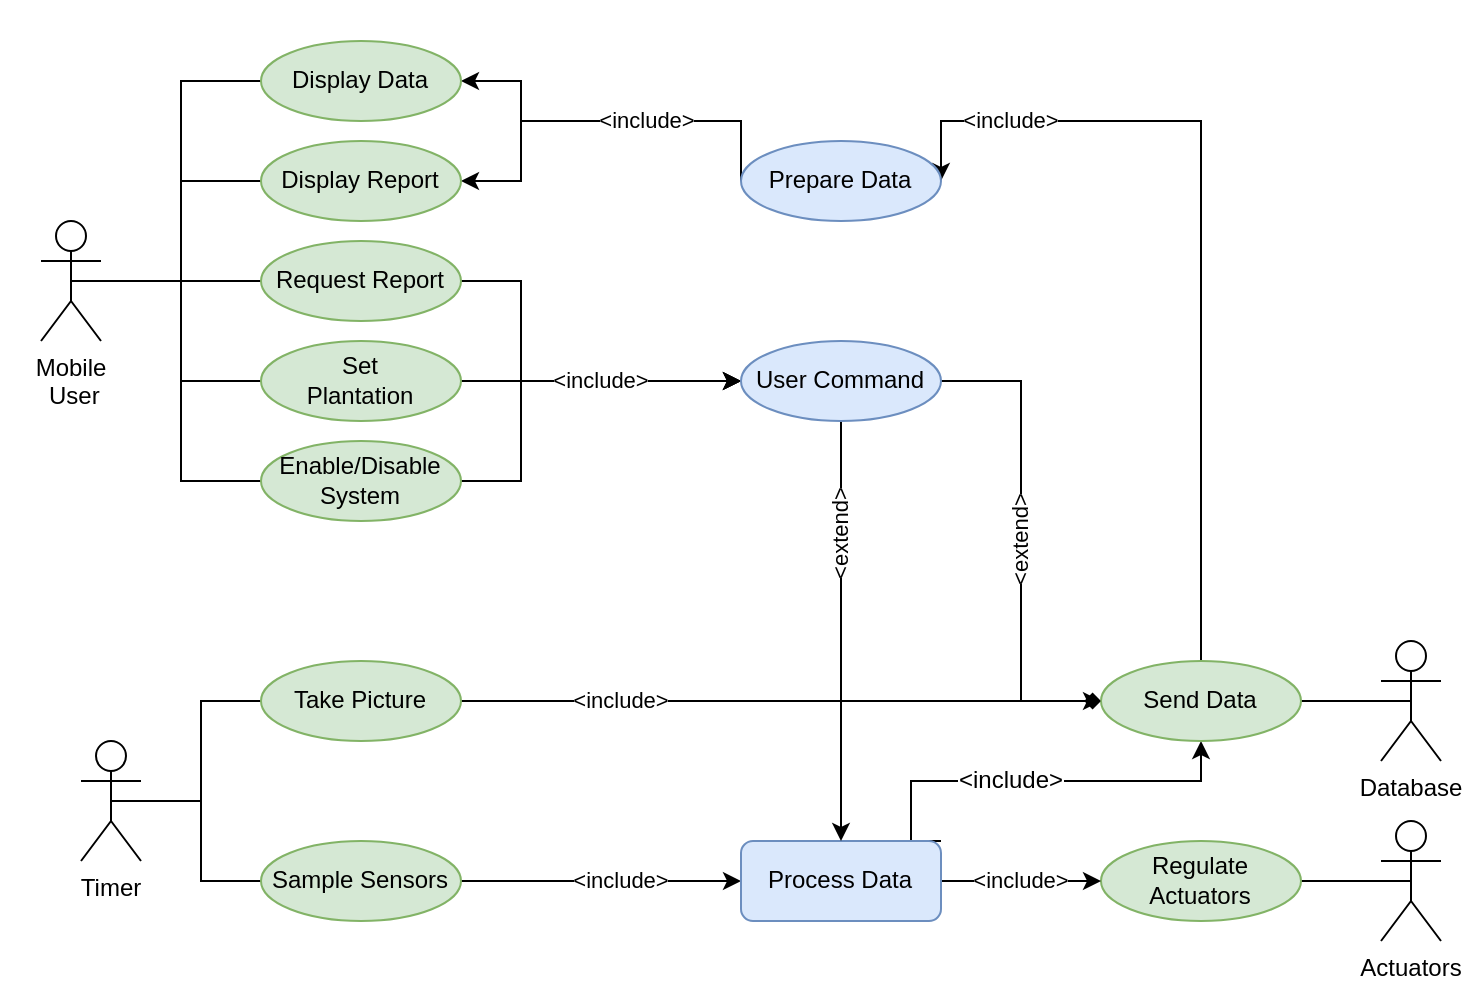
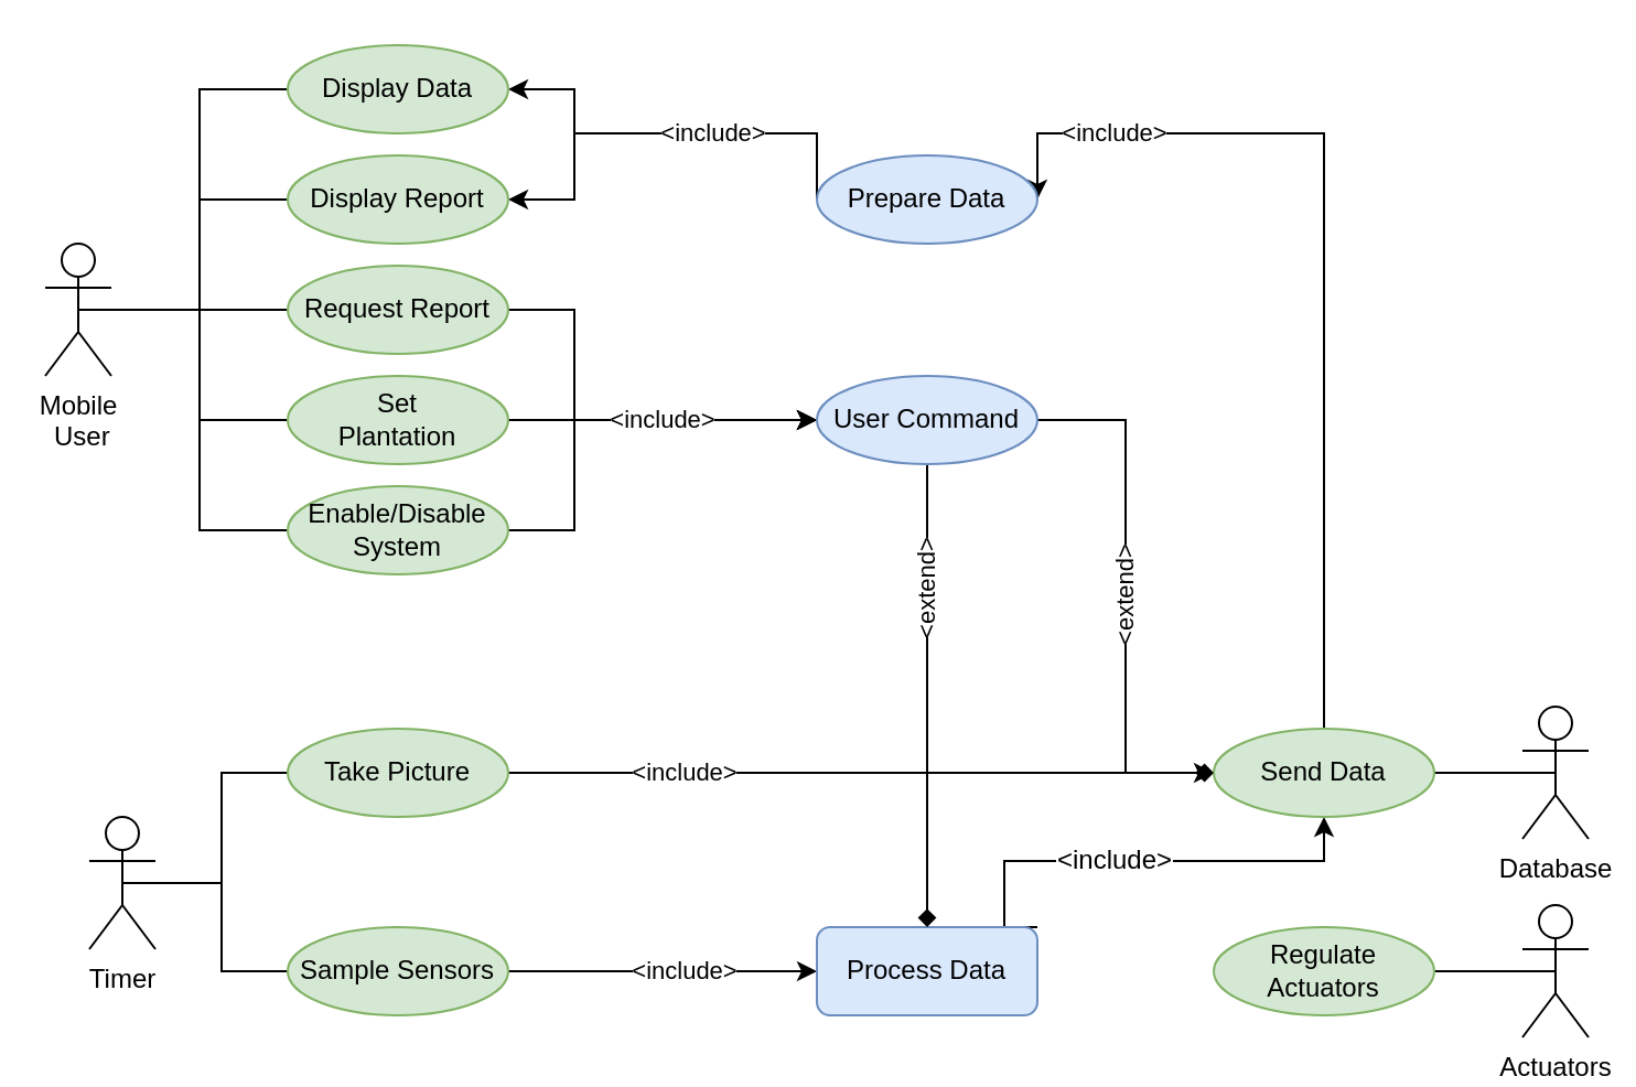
  <mxCell id="0" />
  <mxCell id="1" parent="0" />
  <mxCell id="2" style="edgeStyle=orthogonalEdgeStyle;rounded=0;orthogonalLoop=1;jettySize=auto;html=1;exitX=0.5;exitY=0.5;exitDx=0;exitDy=0;exitPerimeter=0;entryX=0;entryY=0.5;entryDx=0;entryDy=0;endArrow=none;endFill=0;" parent="1" source="7" target="11" edge="1"><mxGeometry relative="1" as="geometry" /></mxCell>
  <mxCell id="3" style="edgeStyle=orthogonalEdgeStyle;rounded=0;orthogonalLoop=1;jettySize=auto;html=1;exitX=0.5;exitY=0.5;exitDx=0;exitDy=0;exitPerimeter=0;entryX=0;entryY=0.5;entryDx=0;entryDy=0;endArrow=none;endFill=0;" parent="1" source="7" target="9" edge="1"><mxGeometry relative="1" as="geometry" /></mxCell>
  <mxCell id="4" style="edgeStyle=orthogonalEdgeStyle;rounded=0;orthogonalLoop=1;jettySize=auto;html=1;exitX=0.5;exitY=0.5;exitDx=0;exitDy=0;exitPerimeter=0;entryX=0;entryY=0.5;entryDx=0;entryDy=0;endArrow=none;endFill=0;" parent="1" source="7" target="13" edge="1"><mxGeometry relative="1" as="geometry" /></mxCell>
  <mxCell id="5" style="edgeStyle=orthogonalEdgeStyle;rounded=0;orthogonalLoop=1;jettySize=auto;html=1;exitX=0.5;exitY=0.5;exitDx=0;exitDy=0;exitPerimeter=0;entryX=0;entryY=0.5;entryDx=0;entryDy=0;endArrow=none;endFill=0;" parent="1" source="7" target="32" edge="1"><mxGeometry relative="1" as="geometry" /></mxCell>
  <mxCell id="6" style="edgeStyle=orthogonalEdgeStyle;rounded=0;orthogonalLoop=1;jettySize=auto;html=1;exitX=0.5;exitY=0.5;exitDx=0;exitDy=0;exitPerimeter=0;entryX=0;entryY=0.5;entryDx=0;entryDy=0;endArrow=none;endFill=0;" parent="1" source="7" target="34" edge="1"><mxGeometry relative="1" as="geometry"><Array as="points"><mxPoint x="90" y="140" /><mxPoint x="90" y="90" /></Array></mxGeometry></mxCell>
  <mxCell id="7" value="Mobile&lt;br&gt;&amp;nbsp;User" style="shape=umlActor;verticalLabelPosition=bottom;verticalAlign=top;html=1;outlineConnect=0;" parent="1" vertex="1"><mxGeometry x="20" y="110" width="30" height="60" as="geometry" /></mxCell>
  <mxCell id="8" style="edgeStyle=orthogonalEdgeStyle;rounded=0;orthogonalLoop=1;jettySize=auto;html=1;exitX=1;exitY=0.5;exitDx=0;exitDy=0;entryX=0;entryY=0.5;entryDx=0;entryDy=0;" edge="1" parent="1" source="9" target="38"><mxGeometry relative="1" as="geometry"><Array as="points"><mxPoint x="260" y="140" /><mxPoint x="260" y="190" /></Array></mxGeometry></mxCell>
  <mxCell id="9" value="Request Report" style="ellipse;whiteSpace=wrap;html=1;fillColor=#d5e8d4;strokeColor=#82b366;" parent="1" vertex="1"><mxGeometry x="130" y="120" width="100" height="40" as="geometry" /></mxCell>
  <mxCell id="10" style="edgeStyle=orthogonalEdgeStyle;rounded=0;orthogonalLoop=1;jettySize=auto;html=1;entryX=0;entryY=0.5;entryDx=0;entryDy=0;" edge="1" parent="1" source="11" target="38"><mxGeometry relative="1" as="geometry" /></mxCell>
  <mxCell id="11" value="Set&lt;br&gt;Plantation" style="ellipse;whiteSpace=wrap;html=1;fillColor=#d5e8d4;strokeColor=#82b366;" parent="1" vertex="1"><mxGeometry x="130" y="170" width="100" height="40" as="geometry" /></mxCell>
  <mxCell id="12" value="&amp;lt;include&amp;gt;" style="edgeStyle=orthogonalEdgeStyle;rounded=0;orthogonalLoop=1;jettySize=auto;html=1;exitX=1;exitY=0.5;exitDx=0;exitDy=0;entryX=0;entryY=0.5;entryDx=0;entryDy=0;startArrow=none;startFill=0;endArrow=classic;endFill=1;" parent="1" target="38" edge="1"><mxGeometry x="0.263" relative="1" as="geometry"><Array as="points"><mxPoint x="260" y="240" /><mxPoint x="260" y="190" /><mxPoint x="370" y="190" /></Array><mxPoint x="230" y="240" as="sourcePoint" /><mxPoint as="offset" /></mxGeometry></mxCell>
  <mxCell id="13" value="Enable/Disable&lt;br&gt;System" style="ellipse;whiteSpace=wrap;html=1;fillColor=#d5e8d4;strokeColor=#82b366;" parent="1" vertex="1"><mxGeometry x="130" y="220" width="100" height="40" as="geometry" /></mxCell>
  <mxCell id="14" style="edgeStyle=orthogonalEdgeStyle;rounded=0;orthogonalLoop=1;jettySize=auto;html=1;exitX=0.5;exitY=0.5;exitDx=0;exitDy=0;exitPerimeter=0;entryX=0;entryY=0.5;entryDx=0;entryDy=0;endArrow=none;endFill=0;" parent="1" source="16" target="18" edge="1"><mxGeometry relative="1" as="geometry" /></mxCell>
  <mxCell id="15" style="edgeStyle=orthogonalEdgeStyle;rounded=0;orthogonalLoop=1;jettySize=auto;html=1;exitX=0.5;exitY=0.5;exitDx=0;exitDy=0;exitPerimeter=0;entryX=0;entryY=0.5;entryDx=0;entryDy=0;endArrow=none;endFill=0;" parent="1" source="16" target="20" edge="1"><mxGeometry relative="1" as="geometry" /></mxCell>
  <mxCell id="16" value="Timer" style="shape=umlActor;verticalLabelPosition=bottom;verticalAlign=top;html=1;outlineConnect=0;" parent="1" vertex="1"><mxGeometry x="40" y="370" width="30" height="60" as="geometry" /></mxCell>
  <mxCell id="17" value="&amp;lt;include&amp;gt;" style="edgeStyle=orthogonalEdgeStyle;rounded=0;orthogonalLoop=1;jettySize=auto;html=1;entryX=0;entryY=0.5;entryDx=0;entryDy=0;endArrow=diamond;" parent="1" source="18" target="28" edge="1"><mxGeometry x="-0.5" relative="1" as="geometry"><Array as="points"><mxPoint x="550" y="350" /></Array><mxPoint as="offset" /></mxGeometry></mxCell>
  <mxCell id="18" value="Take Picture" style="ellipse;whiteSpace=wrap;html=1;fillColor=#d5e8d4;strokeColor=#82b366;" parent="1" vertex="1"><mxGeometry x="130" y="330" width="100" height="40" as="geometry" /></mxCell>
  <mxCell id="19" value="&amp;lt;include&amp;gt;" style="edgeStyle=orthogonalEdgeStyle;rounded=0;orthogonalLoop=1;jettySize=auto;html=1;entryX=0;entryY=0.5;entryDx=0;entryDy=0;" parent="1" source="20" target="30" edge="1"><mxGeometry x="0.143" relative="1" as="geometry"><mxPoint as="offset" /></mxGeometry></mxCell>
  <mxCell id="20" value="Sample Sensors" style="ellipse;whiteSpace=wrap;html=1;fillColor=#d5e8d4;strokeColor=#82b366;" parent="1" vertex="1"><mxGeometry x="130" y="420" width="100" height="40" as="geometry" /></mxCell>
  <mxCell id="21" style="edgeStyle=orthogonalEdgeStyle;rounded=0;orthogonalLoop=1;jettySize=auto;html=1;exitX=0.5;exitY=0.5;exitDx=0;exitDy=0;exitPerimeter=0;entryX=1;entryY=0.5;entryDx=0;entryDy=0;startArrow=none;startFill=0;endArrow=none;endFill=0;" parent="1" source="22" target="23" edge="1"><mxGeometry relative="1" as="geometry" /></mxCell>
  <mxCell id="22" value="Actuators" style="shape=umlActor;verticalLabelPosition=bottom;verticalAlign=top;html=1;outlineConnect=0;" parent="1" vertex="1"><mxGeometry x="690" y="410" width="30" height="60" as="geometry" /></mxCell>
  <mxCell id="23" value="Regulate Actuators" style="ellipse;whiteSpace=wrap;html=1;fillColor=#d5e8d4;strokeColor=#82b366;" parent="1" vertex="1"><mxGeometry x="550" y="420" width="100" height="40" as="geometry" /></mxCell>
  <mxCell id="24" style="edgeStyle=orthogonalEdgeStyle;rounded=0;orthogonalLoop=1;jettySize=auto;html=1;exitX=0.5;exitY=0.5;exitDx=0;exitDy=0;exitPerimeter=0;entryX=1;entryY=0.5;entryDx=0;entryDy=0;startArrow=none;startFill=0;endArrow=none;endFill=0;" parent="1" source="25" target="28" edge="1"><mxGeometry relative="1" as="geometry" /></mxCell>
  <mxCell id="25" value="Database" style="shape=umlActor;verticalLabelPosition=bottom;verticalAlign=top;html=1;outlineConnect=0;" parent="1" vertex="1"><mxGeometry x="690" y="320" width="30" height="60" as="geometry" /></mxCell>
  <mxCell id="26" value="&amp;lt;include&amp;gt;" style="edgeStyle=orthogonalEdgeStyle;rounded=0;orthogonalLoop=1;jettySize=auto;html=1;entryX=1;entryY=0.5;entryDx=0;entryDy=0;startArrow=none;startFill=0;endArrow=classic;endFill=1;" parent="1" source="28" target="35" edge="1"><mxGeometry x="0.692" relative="1" as="geometry"><Array as="points"><mxPoint x="600" y="60" /></Array><mxPoint x="-1" as="offset" /></mxGeometry></mxCell>
  <mxCell id="27" value="&amp;lt;include&amp;gt;" style="edgeStyle=orthogonalEdgeStyle;rounded=0;orthogonalLoop=1;jettySize=auto;html=1;entryX=1;entryY=0;entryDx=0;entryDy=0;fontSize=12;startArrow=classic;startFill=1;endArrow=none;endFill=0;strokeWidth=1;" parent="1" source="28" target="30" edge="1"><mxGeometry x="0.097" relative="1" as="geometry"><Array as="points"><mxPoint x="600" y="390" /><mxPoint x="455" y="390" /></Array><mxPoint as="offset" /></mxGeometry></mxCell>
  <mxCell id="28" value="Send Data" style="ellipse;whiteSpace=wrap;html=1;fillColor=#d5e8d4;strokeColor=#82b366;" parent="1" vertex="1"><mxGeometry x="550" y="330" width="100" height="40" as="geometry" /></mxCell>
- <mxCell id="29" value="&amp;lt;include&amp;gt;" style="edgeStyle=orthogonalEdgeStyle;rounded=0;orthogonalLoop=1;jettySize=auto;html=1;entryX=0;entryY=0.5;entryDx=0;entryDy=0;" parent="1" source="30" target="23" edge="1"><mxGeometry relative="1" as="geometry" /></mxCell>
  <mxCell id="30" value="Process Data" style="whiteSpace=wrap;html=1;fillColor=#dae8fc;strokeColor=#6c8ebf;rounded=1;" parent="1" vertex="1"><mxGeometry x="370" y="420" width="100" height="40" as="geometry" /></mxCell>
  <mxCell id="31" style="edgeStyle=orthogonalEdgeStyle;rounded=0;orthogonalLoop=1;jettySize=auto;html=1;exitX=1;exitY=0.5;exitDx=0;exitDy=0;entryX=0;entryY=0.5;entryDx=0;entryDy=0;endArrow=none;endFill=0;startArrow=classic;startFill=1;" parent="1" source="32" target="35" edge="1"><mxGeometry relative="1" as="geometry"><Array as="points"><mxPoint x="260" y="40" /><mxPoint x="260" y="60" /></Array></mxGeometry></mxCell>
  <mxCell id="32" value="Display Data" style="ellipse;whiteSpace=wrap;html=1;fillColor=#d5e8d4;strokeColor=#82b366;" parent="1" vertex="1"><mxGeometry x="130" y="20" width="100" height="40" as="geometry" /></mxCell>
  <mxCell id="33" value="&amp;lt;include&amp;gt;" style="edgeStyle=orthogonalEdgeStyle;rounded=0;orthogonalLoop=1;jettySize=auto;html=1;exitX=1;exitY=0.5;exitDx=0;exitDy=0;entryX=0;entryY=0.5;entryDx=0;entryDy=0;endArrow=none;endFill=0;startArrow=classic;startFill=1;" parent="1" source="34" target="35" edge="1"><mxGeometry x="0.222" relative="1" as="geometry"><Array as="points"><mxPoint x="260" y="90" /><mxPoint x="260" y="60" /></Array><mxPoint x="1" as="offset" /></mxGeometry></mxCell>
  <mxCell id="34" value="Display Report" style="ellipse;whiteSpace=wrap;html=1;fillColor=#d5e8d4;strokeColor=#82b366;" parent="1" vertex="1"><mxGeometry x="130" y="70" width="100" height="40" as="geometry" /></mxCell>
  <mxCell id="35" value="Prepare Data" style="ellipse;whiteSpace=wrap;html=1;fillColor=#dae8fc;strokeColor=#6c8ebf;" parent="1" vertex="1"><mxGeometry x="370" y="70" width="100" height="40" as="geometry" /></mxCell>
- <mxCell id="36" value="&amp;lt;extend&amp;gt;" style="edgeStyle=orthogonalEdgeStyle;rounded=0;orthogonalLoop=1;jettySize=auto;html=1;entryX=0.5;entryY=0;entryDx=0;entryDy=0;startArrow=none;startFill=0;endArrow=classic;endFill=1;horizontal=0;" parent="1" source="38" target="30" edge="1"><mxGeometry x="-0.444" relative="1" as="geometry"><mxPoint y="-1" as="offset" /></mxGeometry></mxCell>
+ <mxCell id="36" value="&amp;lt;extend&amp;gt;" style="edgeStyle=orthogonalEdgeStyle;rounded=0;orthogonalLoop=1;jettySize=auto;html=1;entryX=0.5;entryY=0;entryDx=0;entryDy=0;startArrow=none;startFill=0;endArrow=diamond;endFill=1;horizontal=0;" parent="1" source="38" target="30" edge="1"><mxGeometry x="-0.444" relative="1" as="geometry"><mxPoint y="-1" as="offset" /></mxGeometry></mxCell>
  <mxCell id="37" value="&amp;lt;extend&amp;gt;" style="edgeStyle=orthogonalEdgeStyle;rounded=0;orthogonalLoop=1;jettySize=auto;html=1;entryX=0;entryY=0.5;entryDx=0;entryDy=0;fontSize=11;startArrow=none;startFill=0;endArrow=classic;endFill=1;strokeWidth=1;horizontal=0;" parent="1" source="38" target="28" edge="1"><mxGeometry relative="1" as="geometry"><mxPoint as="offset" /></mxGeometry></mxCell>
  <mxCell id="38" value="User Command" style="ellipse;whiteSpace=wrap;html=1;fillColor=#dae8fc;strokeColor=#6c8ebf;" parent="1" vertex="1"><mxGeometry x="370" y="170" width="100" height="40" as="geometry" /></mxCell>
